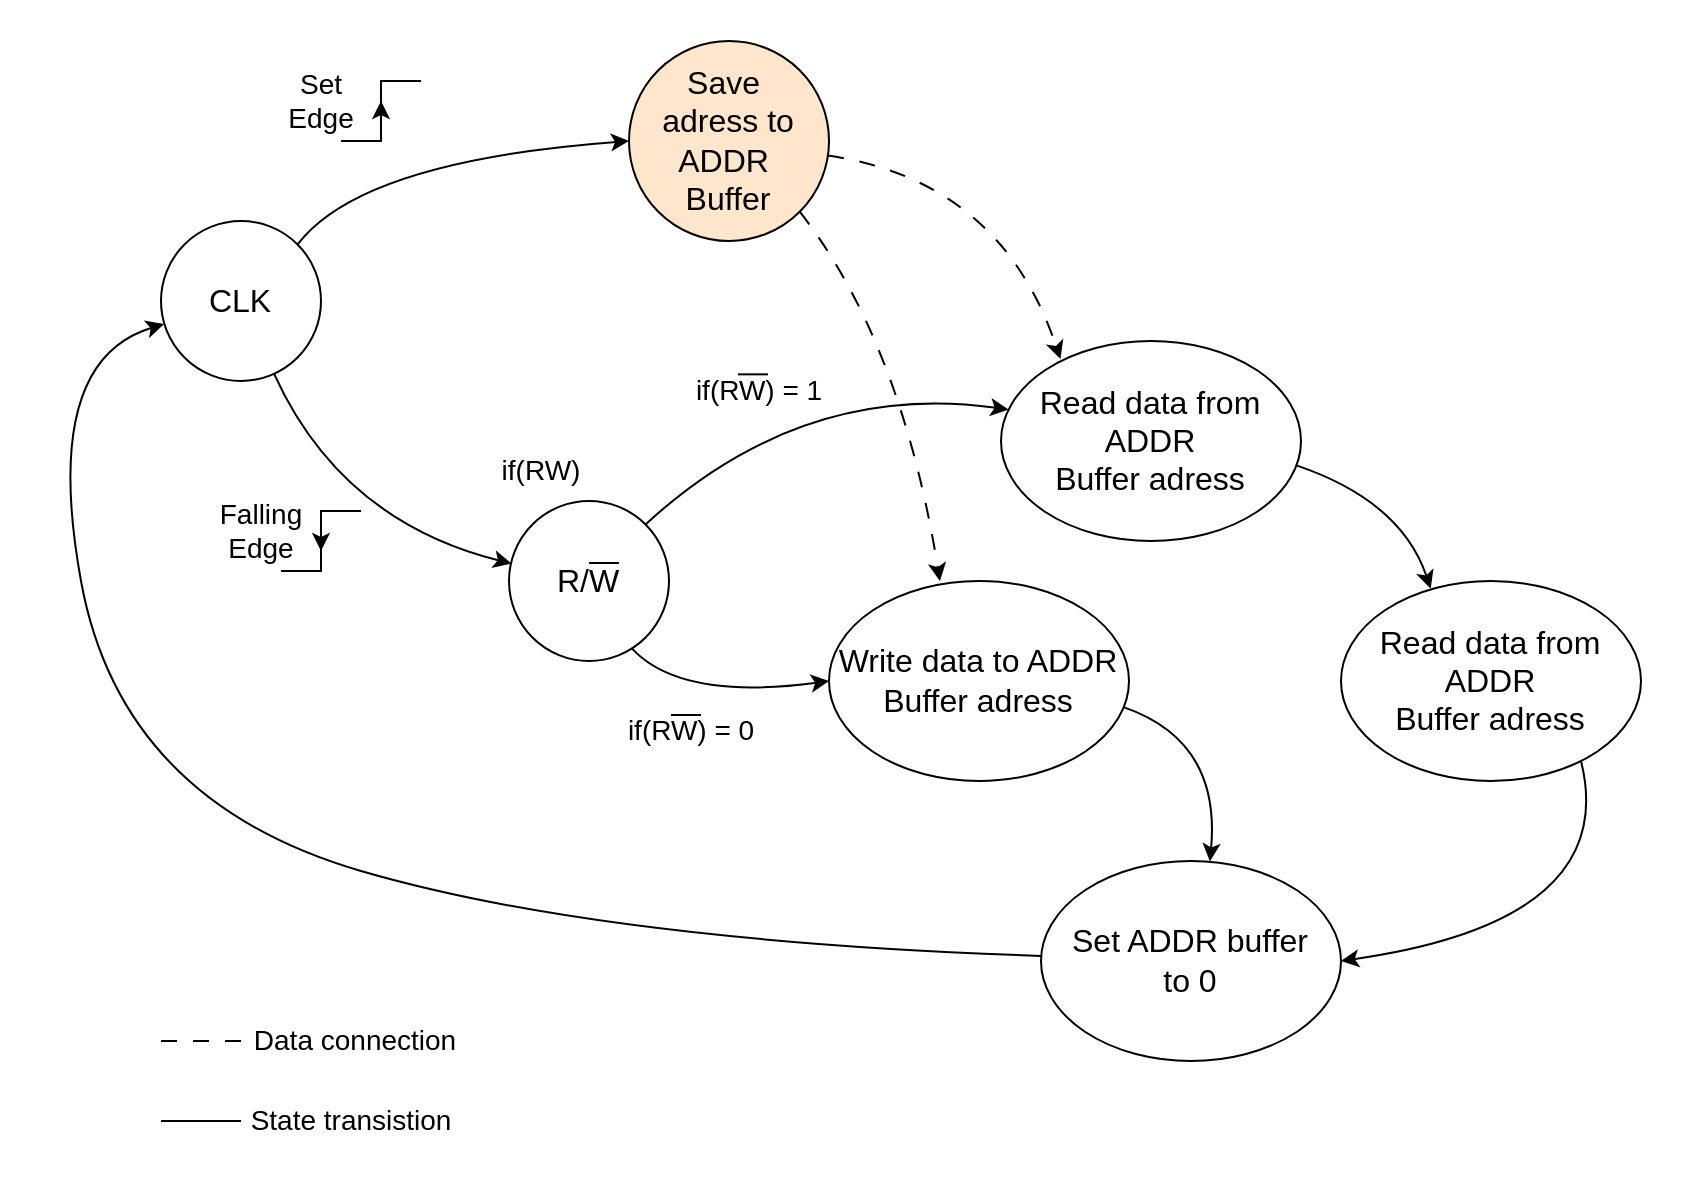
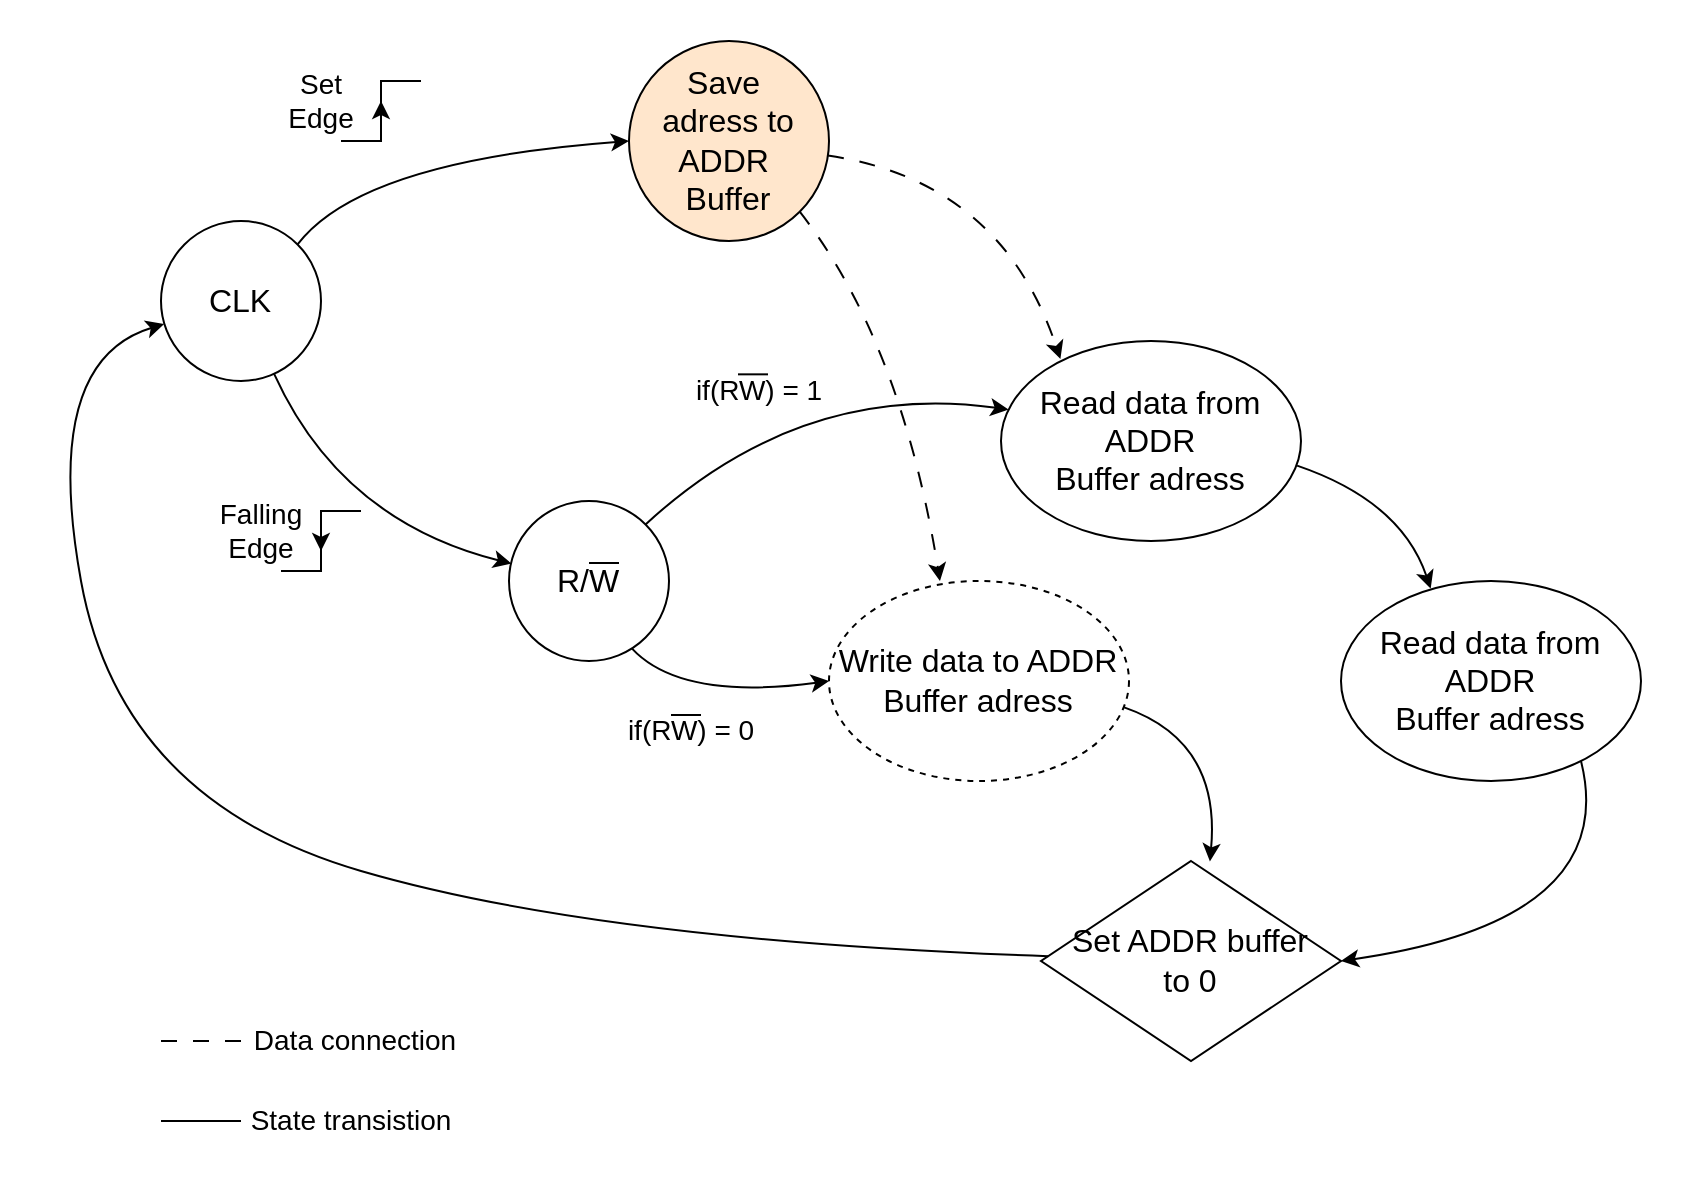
  <mxCell id="0" />
  <mxCell id="1" parent="0" />
  <mxCell id="2" style="rounded=0;orthogonalLoop=1;jettySize=auto;html=1;exitX=1;exitY=0;exitDx=0;exitDy=0;entryX=0;entryY=0.5;entryDx=0;entryDy=0;curved=1;" edge="1" parent="1" source="4" target="6"><mxGeometry relative="1" as="geometry"><Array as="points"><mxPoint x="180" y="80" /></Array></mxGeometry></mxCell>
  <mxCell id="3" style="rounded=0;orthogonalLoop=1;jettySize=auto;html=1;entryX=0.015;entryY=0.391;entryDx=0;entryDy=0;curved=1;entryPerimeter=0;" edge="1" parent="1" source="4" target="10"><mxGeometry relative="1" as="geometry"><Array as="points"><mxPoint x="170" y="260" /></Array></mxGeometry></mxCell>
  <mxCell id="4" value="&lt;font style=&quot;font-size: 16px;&quot;&gt;CLK&lt;/font&gt;" style="ellipse;whiteSpace=wrap;html=1;aspect=fixed;" vertex="1" parent="1"><mxGeometry x="80" y="110" width="80" height="80" as="geometry" /></mxCell>
  <mxCell id="5" value="" style="endArrow=none;html=1;rounded=0;" edge="1" parent="1"><mxGeometry width="50" height="50" relative="1" as="geometry"><mxPoint x="170" y="70" as="sourcePoint" /><mxPoint x="210" y="40" as="targetPoint" /><Array as="points"><mxPoint x="190" y="70" /><mxPoint x="190" y="40" /></Array></mxGeometry></mxCell>
  <mxCell id="6" value="&lt;font style=&quot;font-size: 16px;&quot;&gt;Save&amp;nbsp;&lt;/font&gt;&lt;div&gt;&lt;font style=&quot;font-size: 16px;&quot;&gt;adress to ADDR&amp;nbsp;&lt;/font&gt;&lt;/div&gt;&lt;div&gt;&lt;font style=&quot;font-size: 16px;&quot;&gt;Buffer&lt;/font&gt;&lt;/div&gt;" style="ellipse;whiteSpace=wrap;html=1;aspect=fixed;fillColor=#ffe6cc;" vertex="1" parent="1"><mxGeometry x="314" y="20" width="100" height="100" as="geometry" /></mxCell>
  <mxCell id="7" value="" style="endArrow=classic;html=1;rounded=0;" edge="1" parent="1"><mxGeometry width="50" height="50" relative="1" as="geometry"><mxPoint x="190" y="60" as="sourcePoint" /><mxPoint x="190" y="50" as="targetPoint" /></mxGeometry></mxCell>
  <mxCell id="8" value="Set&lt;br style=&quot;font-size: 14px;&quot;&gt;Edge" style="text;html=1;align=center;verticalAlign=middle;resizable=0;points=[];autosize=1;strokeColor=none;fillColor=none;fontSize=14;" vertex="1" parent="1"><mxGeometry x="130" y="25" width="60" height="50" as="geometry" /></mxCell>
  <mxCell id="9" style="rounded=0;orthogonalLoop=1;jettySize=auto;html=1;exitX=0.769;exitY=0.923;exitDx=0;exitDy=0;curved=1;entryX=0;entryY=0.5;entryDx=0;entryDy=0;exitPerimeter=0;" edge="1" parent="1" source="10" target="20"><mxGeometry relative="1" as="geometry"><Array as="points"><mxPoint x="340" y="350" /></Array></mxGeometry></mxCell>
  <mxCell id="10" value="&lt;font style=&quot;font-size: 16px;&quot;&gt;R/W&lt;/font&gt;" style="ellipse;whiteSpace=wrap;html=1;aspect=fixed;" vertex="1" parent="1"><mxGeometry x="254" y="250" width="80" height="80" as="geometry" /></mxCell>
  <mxCell id="11" value="" style="endArrow=none;html=1;rounded=0;" edge="1" parent="1"><mxGeometry width="50" height="50" relative="1" as="geometry"><mxPoint x="140" y="285" as="sourcePoint" /><mxPoint x="180" y="255" as="targetPoint" /><Array as="points"><mxPoint x="160" y="285" /><mxPoint x="160" y="255" /></Array></mxGeometry></mxCell>
  <mxCell id="12" value="" style="endArrow=classic;html=1;rounded=0;" edge="1" parent="1"><mxGeometry width="50" height="50" relative="1" as="geometry"><mxPoint x="160" y="265" as="sourcePoint" /><mxPoint x="160" y="275" as="targetPoint" /></mxGeometry></mxCell>
  <mxCell id="13" value="Falling&lt;br style=&quot;font-size: 14px;&quot;&gt;Edge" style="text;html=1;align=center;verticalAlign=middle;resizable=0;points=[];autosize=1;strokeColor=none;fillColor=none;fontSize=14;" vertex="1" parent="1"><mxGeometry x="100" y="240" width="60" height="50" as="geometry" /></mxCell>
  <mxCell id="14" value="" style="endArrow=none;html=1;rounded=0;" edge="1" parent="1"><mxGeometry width="50" height="50" relative="1" as="geometry"><mxPoint x="294" y="281" as="sourcePoint" /><mxPoint x="309" y="281" as="targetPoint" /></mxGeometry></mxCell>
- <mxCell id="15" value="&lt;font style=&quot;font-size: 14px;&quot;&gt;if(RW)&lt;/font&gt;" style="text;html=1;align=center;verticalAlign=middle;resizable=0;points=[];autosize=1;strokeColor=none;fillColor=none;" vertex="1" parent="1"><mxGeometry x="240" y="220" width="60" height="30" as="geometry" /></mxCell>
  <mxCell id="16" value="&lt;font style=&quot;font-size: 16px;&quot;&gt;Read data from ADDR&lt;/font&gt;&lt;div style=&quot;font-size: 16px;&quot;&gt;&lt;font style=&quot;font-size: 16px;&quot;&gt;Buffer adress&lt;/font&gt;&lt;/div&gt;" style="ellipse;whiteSpace=wrap;html=1;" vertex="1" parent="1"><mxGeometry x="500" y="170" width="150" height="100" as="geometry" /></mxCell>
  <mxCell id="17" style="rounded=0;orthogonalLoop=1;jettySize=auto;html=1;exitX=1;exitY=0;exitDx=0;exitDy=0;entryX=0.025;entryY=0.343;entryDx=0;entryDy=0;entryPerimeter=0;curved=1;" edge="1" parent="1" source="10" target="16"><mxGeometry relative="1" as="geometry"><Array as="points"><mxPoint x="400" y="190" /></Array></mxGeometry></mxCell>
  <mxCell id="18" value="&lt;font style=&quot;font-size: 14px;&quot;&gt;if(RW) = 1&lt;/font&gt;" style="text;html=1;align=center;verticalAlign=middle;resizable=0;points=[];autosize=1;strokeColor=none;fillColor=none;" vertex="1" parent="1"><mxGeometry x="334" y="180" width="90" height="30" as="geometry" /></mxCell>
  <mxCell id="19" style="rounded=0;orthogonalLoop=1;jettySize=auto;html=1;entryX=0.198;entryY=0.09;entryDx=0;entryDy=0;entryPerimeter=0;dashed=1;dashPattern=8 8;curved=1;" edge="1" parent="1" source="6" target="16"><mxGeometry relative="1" as="geometry"><Array as="points"><mxPoint x="500" y="90" /></Array></mxGeometry></mxCell>
- <mxCell id="20" value="&lt;span style=&quot;font-size: 16px;&quot;&gt;Write data to ADDR Buffer adress&lt;/span&gt;" style="ellipse;whiteSpace=wrap;html=1;" vertex="1" parent="1"><mxGeometry x="414" y="290" width="150" height="100" as="geometry" /></mxCell>
+ <mxCell id="20" value="&lt;span style=&quot;font-size: 16px;&quot;&gt;Write data to ADDR Buffer adress&lt;/span&gt;" style="ellipse;whiteSpace=wrap;html=1;dashed=1;" vertex="1" parent="1"><mxGeometry x="414" y="290" width="150" height="100" as="geometry" /></mxCell>
  <mxCell id="21" style="rounded=0;orthogonalLoop=1;jettySize=auto;html=1;exitX=1;exitY=1;exitDx=0;exitDy=0;entryX=0.37;entryY=0;entryDx=0;entryDy=0;entryPerimeter=0;dashed=1;dashPattern=8 8;curved=1;" edge="1" parent="1" source="6" target="20"><mxGeometry relative="1" as="geometry"><Array as="points"><mxPoint x="450" y="170" /></Array></mxGeometry></mxCell>
  <mxCell id="22" value="&lt;font style=&quot;font-size: 16px;&quot;&gt;Read data from ADDR&lt;/font&gt;&lt;div style=&quot;font-size: 16px;&quot;&gt;&lt;font style=&quot;font-size: 16px;&quot;&gt;Buffer adress&lt;/font&gt;&lt;/div&gt;" style="ellipse;whiteSpace=wrap;html=1;" vertex="1" parent="1"><mxGeometry x="670" y="290" width="150" height="100" as="geometry" /></mxCell>
  <mxCell id="23" style="rounded=0;orthogonalLoop=1;jettySize=auto;html=1;entryX=0.299;entryY=0.038;entryDx=0;entryDy=0;entryPerimeter=0;curved=1;exitX=0.987;exitY=0.623;exitDx=0;exitDy=0;exitPerimeter=0;" edge="1" parent="1" source="16" target="22"><mxGeometry relative="1" as="geometry"><Array as="points"><mxPoint x="700" y="250" /></Array></mxGeometry></mxCell>
- <mxCell id="24" value="&lt;span style=&quot;font-size: 16px;&quot;&gt;Set ADDR buffer&lt;/span&gt;&lt;div&gt;&lt;span style=&quot;font-size: 16px;&quot;&gt;to 0&lt;/span&gt;&lt;/div&gt;" style="ellipse;whiteSpace=wrap;html=1;" vertex="1" parent="1"><mxGeometry x="520" y="430" width="150" height="100" as="geometry" /></mxCell>
+ <mxCell id="24" value="&lt;span style=&quot;font-size: 16px;&quot;&gt;Set ADDR buffer&lt;/span&gt;&lt;div&gt;&lt;span style=&quot;font-size: 16px;&quot;&gt;to 0&lt;/span&gt;&lt;/div&gt;" style="rhombus;whiteSpace=wrap;html=1;" vertex="1" parent="1"><mxGeometry x="520" y="430" width="150" height="100" as="geometry" /></mxCell>
  <mxCell id="25" style="rounded=0;orthogonalLoop=1;jettySize=auto;html=1;entryX=1;entryY=0.5;entryDx=0;entryDy=0;strokeColor=default;curved=1;" edge="1" parent="1" target="24"><mxGeometry relative="1" as="geometry"><mxPoint x="790" y="380" as="sourcePoint" /><Array as="points"><mxPoint x="810" y="460" /></Array></mxGeometry></mxCell>
  <mxCell id="26" style="rounded=0;orthogonalLoop=1;jettySize=auto;html=1;exitX=0.984;exitY=0.632;exitDx=0;exitDy=0;exitPerimeter=0;strokeColor=default;curved=1;entryX=0.563;entryY=0.002;entryDx=0;entryDy=0;entryPerimeter=0;" edge="1" parent="1" source="20" target="24"><mxGeometry relative="1" as="geometry"><mxPoint x="610" y="430" as="targetPoint" /><Array as="points"><mxPoint x="610" y="370" /></Array></mxGeometry></mxCell>
  <mxCell id="27" style="rounded=0;orthogonalLoop=1;jettySize=auto;html=1;entryX=0.019;entryY=0.644;entryDx=0;entryDy=0;entryPerimeter=0;curved=1;" edge="1" parent="1" source="24" target="4"><mxGeometry relative="1" as="geometry"><Array as="points"><mxPoint x="300" y="470" /><mxPoint x="60" y="400" /><mxPoint x="20" y="180" /></Array></mxGeometry></mxCell>
  <mxCell id="28" value="" style="endArrow=none;html=1;rounded=0;endFill=0;dashed=1;dashPattern=8 8;" edge="1" parent="1"><mxGeometry width="50" height="50" relative="1" as="geometry"><mxPoint x="80" y="520" as="sourcePoint" /><mxPoint x="120" y="520" as="targetPoint" /></mxGeometry></mxCell>
  <mxCell id="29" value="&lt;font style=&quot;font-size: 14px;&quot;&gt;Data connection&lt;/font&gt;" style="text;html=1;align=center;verticalAlign=middle;resizable=0;points=[];autosize=1;strokeColor=none;fillColor=none;" vertex="1" parent="1"><mxGeometry x="117" y="505" width="120" height="30" as="geometry" /></mxCell>
  <mxCell id="30" value="" style="endArrow=none;html=1;rounded=0;" edge="1" parent="1"><mxGeometry width="50" height="50" relative="1" as="geometry"><mxPoint x="80" y="560" as="sourcePoint" /><mxPoint x="120" y="560" as="targetPoint" /></mxGeometry></mxCell>
  <mxCell id="31" value="&lt;font style=&quot;font-size: 14px;&quot;&gt;State transistion&lt;/font&gt;" style="text;html=1;align=center;verticalAlign=middle;resizable=0;points=[];autosize=1;strokeColor=none;fillColor=none;" vertex="1" parent="1"><mxGeometry x="115" y="545" width="120" height="30" as="geometry" /></mxCell>
  <mxCell id="32" value="&lt;font style=&quot;font-size: 14px;&quot;&gt;if(RW) = 0&lt;/font&gt;" style="text;html=1;align=center;verticalAlign=middle;resizable=0;points=[];autosize=1;strokeColor=none;fillColor=none;" vertex="1" parent="1"><mxGeometry x="300" y="350" width="90" height="30" as="geometry" /></mxCell>
  <mxCell id="33" value="" style="endArrow=none;html=1;rounded=0;" edge="1" parent="1"><mxGeometry width="50" height="50" relative="1" as="geometry"><mxPoint x="335" y="357" as="sourcePoint" /><mxPoint x="350" y="357" as="targetPoint" /></mxGeometry></mxCell>
  <mxCell id="34" value="" style="endArrow=none;html=1;rounded=0;" edge="1" parent="1"><mxGeometry width="50" height="50" relative="1" as="geometry"><mxPoint x="368.5" y="186.67" as="sourcePoint" /><mxPoint x="383.5" y="186.67" as="targetPoint" /></mxGeometry></mxCell>
